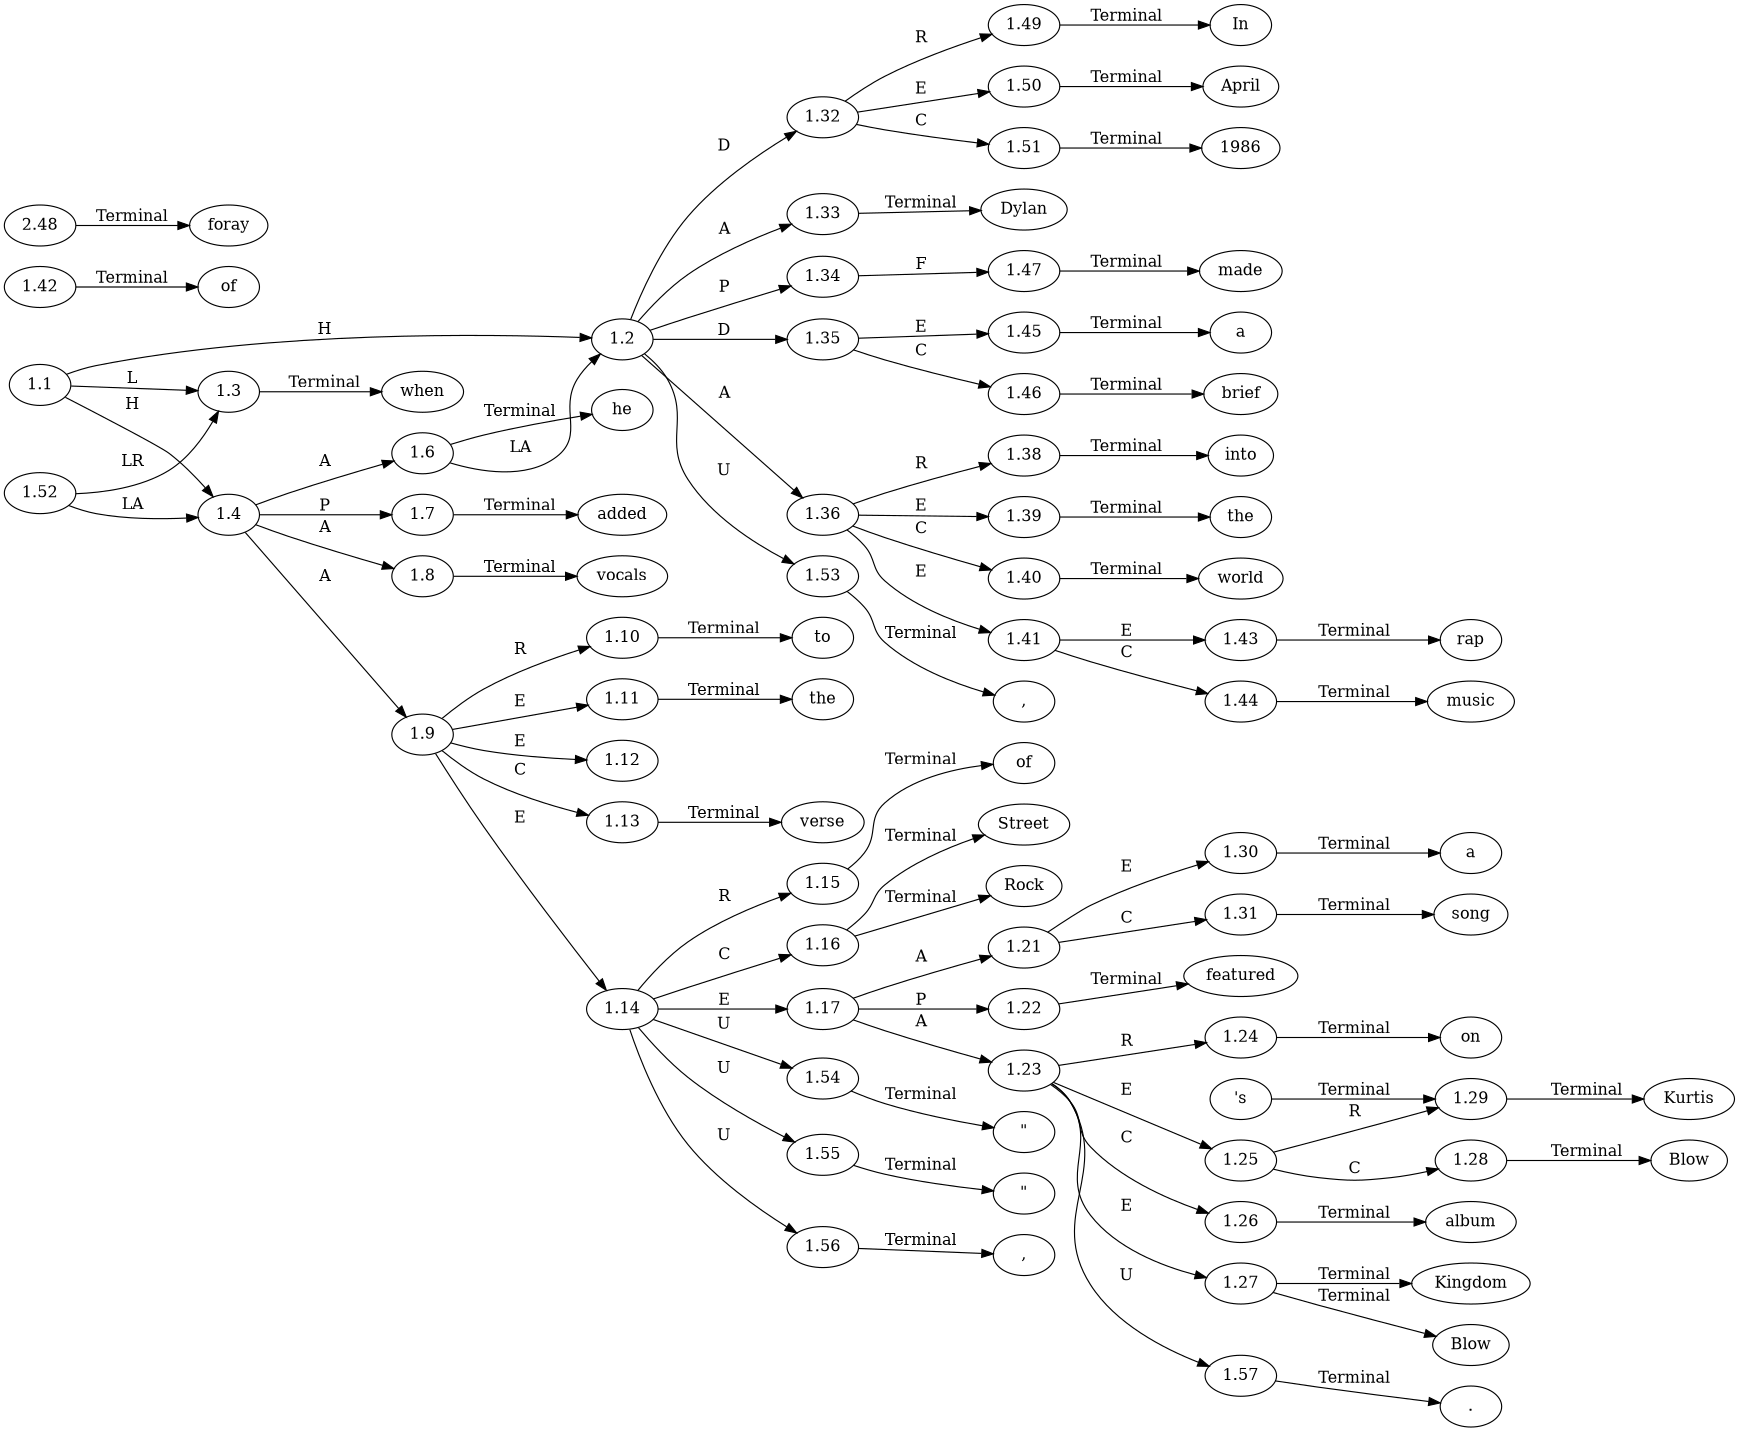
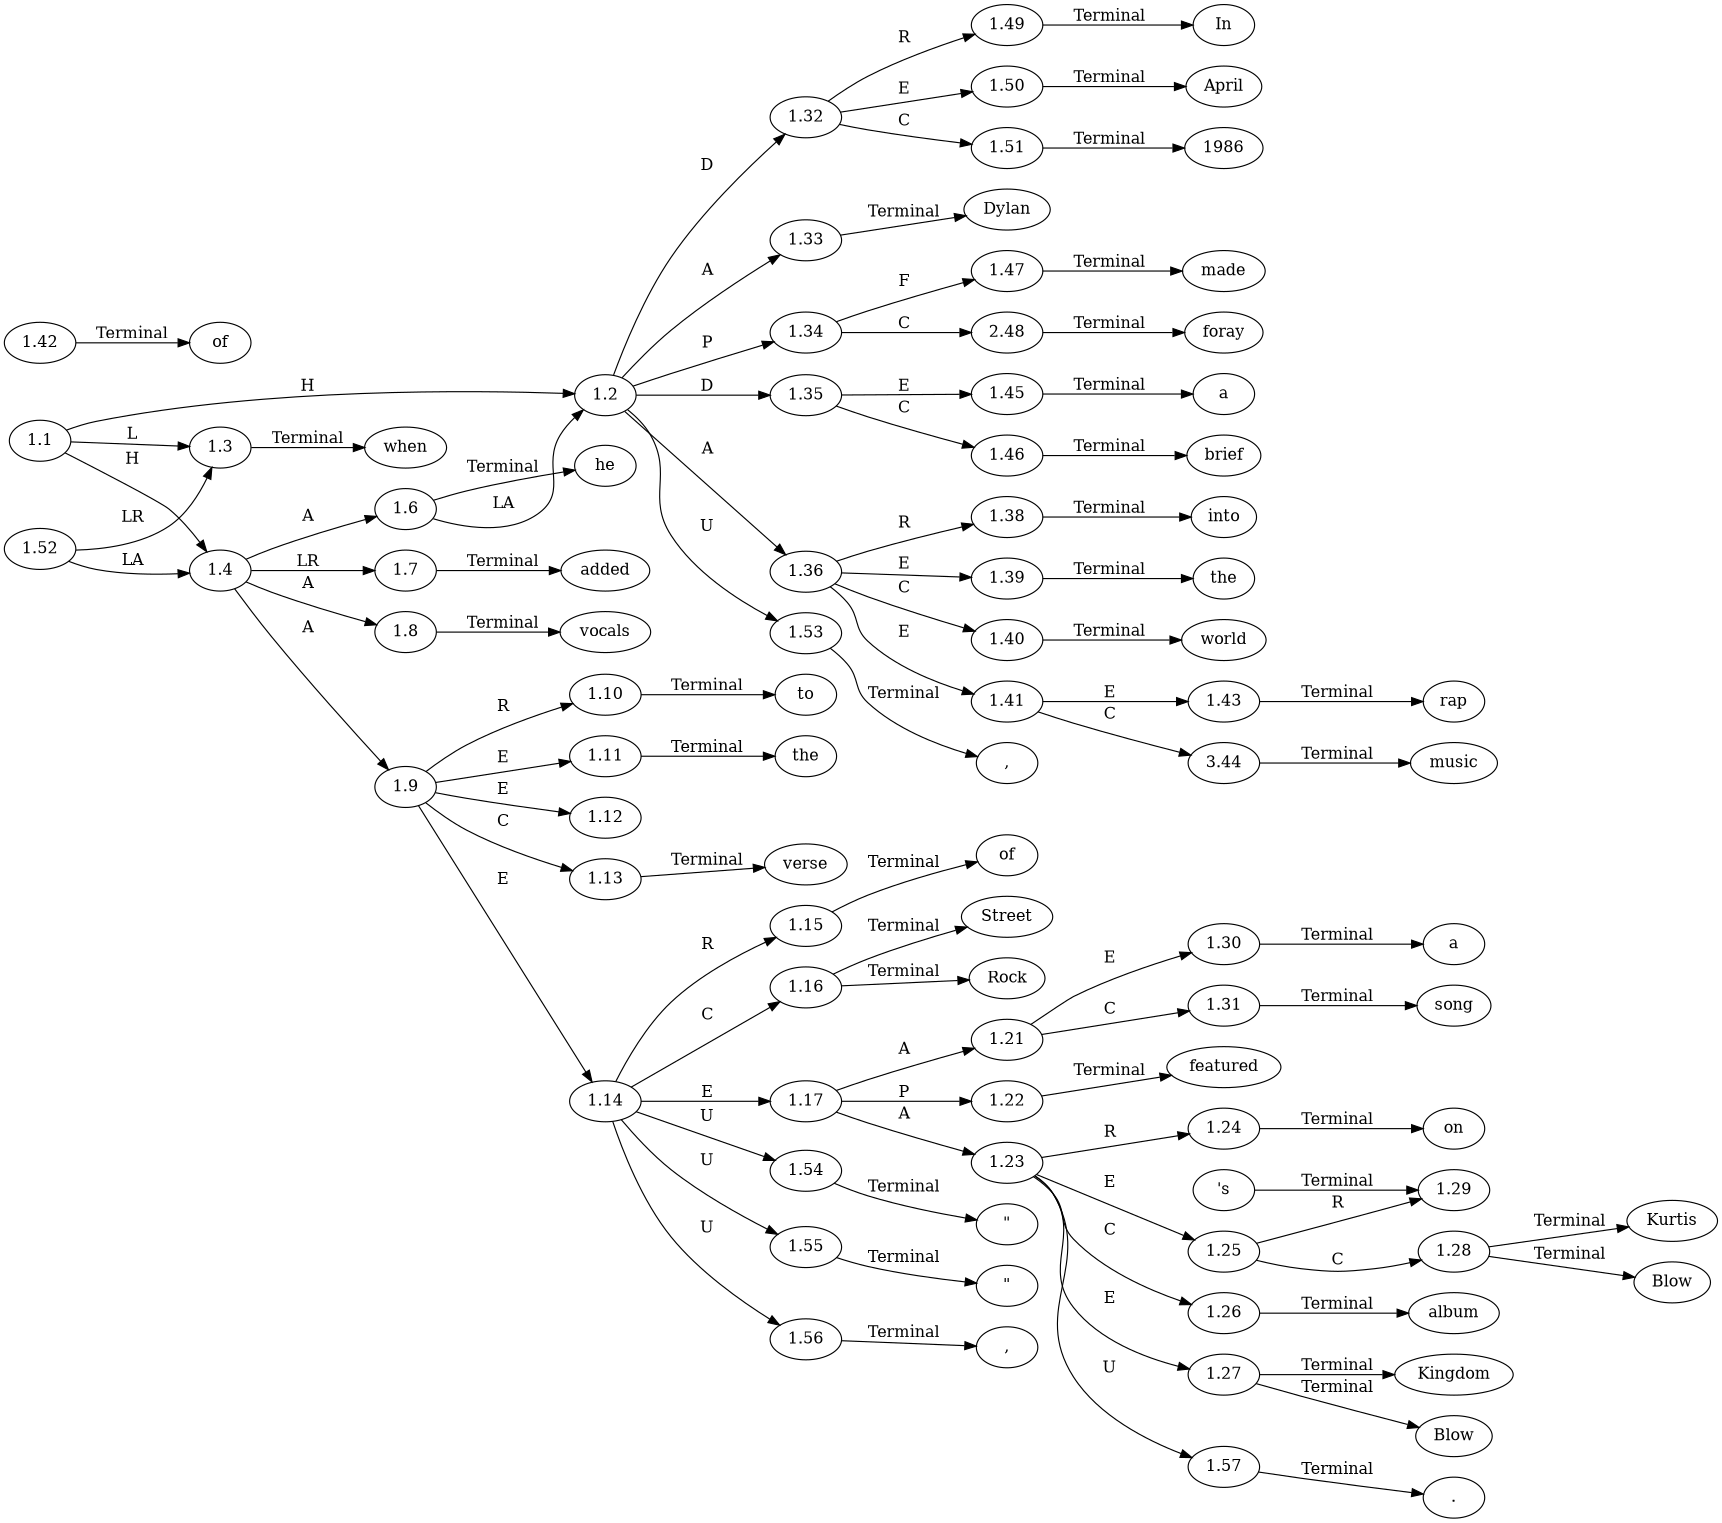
  digraph {
    rankdir=LR
    node [ordering=out]
    edge [ordering=out]
    n1 [label=In]
    n2 [label=into]
    n3 [label=the]
    n4 [label=world]
    n5 [label=of]
    n6 [label=rap]
    n7 [label=music]
    n8 [label=when]
    n9 [label=he]
    n10 [label=added]
    n11 [label=vocals]
    n12 [label=April]
    n13 [label=to]
    n14 [label=the]
    n15 [label=verse]
    n16 [label=of]
    n17 [label="\""]
    n18 [label=Street]
    n19 [label=Rock]
    n20 [label="\""]
    n21 [label=","]
    n22 [label=1986]
    n23 [label=a]
    n24 [label=song]
    n25 [label=featured]
    n26 [label=on]
    n27 [label=Kurtis]
    n28 [label=Blow]
    n29 [label="'s"]
    n30 [label=1.29]
    n31 [label=album]
    n32 [label=Kingdom]
    n33 [label=Blow]
    n34 [label=","]
    n35 [label="."]
    n36 [label=Dylan]
    n37 [label=made]
    n38 [label=a]
    n39 [label=brief]
    n40 [label=foray]
    n41 [label=1.1]
    n42 [label=1.2]
    n43 [label=1.3]
    n44 [label=1.4]
    n45 [label=1.32]
    n46 [label=1.33]
    n47 [label=1.34]
    n48 [label=1.35]
    n49 [label=1.36]
    n50 [label=1.53]
    n51 [label=1.6]
    n52 [label=1.7]
    n53 [label=1.8]
    n54 [label=1.9]
    n55 [label=1.49]
    n56 [label=1.50]
    n57 [label=1.51]
    n58 [label=1.47]
    n59 [label=2.48]
    n60 [label=1.45]
    n61 [label=1.46]
    n62 [label=1.38]
    n63 [label=1.39]
    n64 [label=1.40]
    n65 [label=1.41]
    n66 [label=1.10]
    n67 [label=1.11]
    n68 [label=1.12]
    n69 [label=1.13]
    n70 [label=1.14]
    n71 [label=1.15]
    n72 [label=1.16]
    n73 [label=1.17]
    n74 [label=1.54]
    n75 [label=1.55]
    n76 [label=1.56]
    n77 [label=1.21]
    n78 [label=1.22]
    n79 [label=1.23]
    n80 [label=1.30]
    n81 [label=1.31]
    n82 [label=1.24]
    n83 [label=1.25]
    n84 [label=1.26]
    n85 [label=1.27]
    n86 [label=1.57]
    n87 [label=1.28]
    n88 [label=1.43]
-   n89 [label=1.44]
+   n89 [label=3.44]
    n90 [label=1.42]
    n91 [label=1.52]
    n29 -> n30 [label=Terminal]
    n41 -> n42 [label=H]
    n41 -> n43 [label=L]
    n41 -> n44 [label=H]
    n42 -> n45 [label=D]
    n42 -> n46 [label=A]
    n42 -> n47 [label=P]
    n42 -> n48 [label=D]
    n42 -> n49 [label=A]
    n42 -> n50 [label=U]
    n43 -> n8 [label=Terminal]
    n44 -> n51 [label=A]
-   n44 -> n52 [label=P]
+   n44 -> n52 [label=LR]
    n44 -> n53 [label=A]
    n44 -> n54 [label=A]
    n45 -> n55 [label=R]
    n45 -> n56 [label=E]
    n45 -> n57 [label=C]
    n46 -> n36 [label=Terminal]
    n47 -> n58 [label=F]
+   n47 -> n59 [label=C]
    n48 -> n60 [label=E]
    n48 -> n61 [label=C]
    n49 -> n62 [label=R]
    n49 -> n63 [label=E]
    n49 -> n64 [label=C]
    n49 -> n65 [label=E]
    n50 -> n34 [label=Terminal]
    n51 -> n9 [label=Terminal]
    n51 -> n42 [label=LA]
    n52 -> n10 [label=Terminal]
    n53 -> n11 [label=Terminal]
    n54 -> n66 [label=R]
    n54 -> n67 [label=E]
    n54 -> n68 [label=E]
    n54 -> n69 [label=C]
    n54 -> n70 [label=E]
    n55 -> n1 [label=Terminal]
    n56 -> n12 [label=Terminal]
    n57 -> n22 [label=Terminal]
    n58 -> n37 [label=Terminal]
    n59 -> n40 [label=Terminal]
    n60 -> n38 [label=Terminal]
    n61 -> n39 [label=Terminal]
    n62 -> n2 [label=Terminal]
    n63 -> n3 [label=Terminal]
    n64 -> n4 [label=Terminal]
    n65 -> n88 [label=E]
    n65 -> n89 [label=C]
    n66 -> n13 [label=Terminal]
    n67 -> n14 [label=Terminal]
    n69 -> n15 [label=Terminal]
    n70 -> n71 [label=R]
    n70 -> n72 [label=C]
    n70 -> n73 [label=E]
    n70 -> n74 [label=U]
    n70 -> n75 [label=U]
    n70 -> n76 [label=U]
    n71 -> n16 [label=Terminal]
    n72 -> n18 [label=Terminal]
    n72 -> n19 [label=Terminal]
    n73 -> n77 [label=A]
    n73 -> n78 [label=P]
    n73 -> n79 [label=A]
    n74 -> n17 [label=Terminal]
    n75 -> n20 [label=Terminal]
    n76 -> n21 [label=Terminal]
    n77 -> n80 [label=E]
    n77 -> n81 [label=C]
    n78 -> n25 [label=Terminal]
    n79 -> n82 [label=R]
    n79 -> n83 [label=E]
    n79 -> n84 [label=C]
    n79 -> n85 [label=E]
    n79 -> n86 [label=U]
    n80 -> n23 [label=Terminal]
    n81 -> n24 [label=Terminal]
    n82 -> n26 [label=Terminal]
    n83 -> n30 [label=R]
    n83 -> n87 [label=C]
    n84 -> n31 [label=Terminal]
    n85 -> n32 [label=Terminal]
    n85 -> n33 [label=Terminal]
    n86 -> n35 [label=Terminal]
-   n30 -> n27 [label=Terminal]
+   n87 -> n27 [label=Terminal]
    n87 -> n28 [label=Terminal]
    n88 -> n6 [label=Terminal]
    n89 -> n7 [label=Terminal]
    n90 -> n5 [label=Terminal]
    n91 -> n43 [label=LR]
    n91 -> n44 [label=LA]
  }
